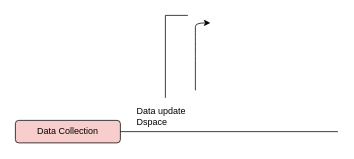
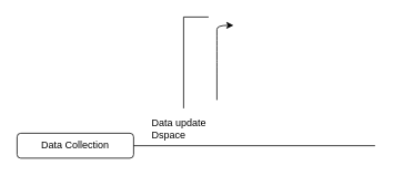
  <mxCell id="0" />
  <mxCell id="1" parent="0" />
- <mxCell id="2" value="Data Collection" style="rounded=1;whiteSpace=wrap;html=1;fillColor=#f8cecc;" vertex="1" parent="1"><mxGeometry x="20" y="160" width="140" height="30" as="geometry" /></mxCell>
+ <mxCell id="2" value="Data Collection" style="rounded=1;whiteSpace=wrap;html=1;" vertex="1" parent="1"><mxGeometry x="20" y="160" width="140" height="30" as="geometry" /></mxCell>
  <mxCell id="3" value="" style="endArrow=none;html=1;rounded=0;exitX=1;exitY=0.5;exitDx=0;exitDy=0;" edge="1" parent="1" source="2"><mxGeometry width="50" height="50" relative="1" as="geometry"><mxPoint x="310" y="290" as="sourcePoint" /><mxPoint x="450" y="175" as="targetPoint" /></mxGeometry></mxCell>
  <mxCell id="4" value="Data update&amp;nbsp;&lt;br&gt;Dspace" style="text;html=1;align=left;verticalAlign=middle;whiteSpace=wrap;rounded=0;" vertex="1" parent="1"><mxGeometry x="180" y="140" width="90" height="30" as="geometry" /></mxCell>
  <mxCell id="5" value="" style="endArrow=none;html=1;rounded=0;" edge="1" parent="1"><mxGeometry width="50" height="50" relative="1" as="geometry"><mxPoint x="220" y="130" as="sourcePoint" /><mxPoint x="250" y="20" as="targetPoint" /><Array as="points"><mxPoint x="220" y="20" /></Array></mxGeometry></mxCell>
  <mxCell id="6" value="" style="curved=1;endArrow=classic;html=1;rounded=0;" edge="1" parent="1"><mxGeometry width="50" height="50" relative="1" as="geometry"><mxPoint x="260" y="120" as="sourcePoint" /><mxPoint x="280" y="30" as="targetPoint" /><Array as="points"><mxPoint x="260" y="80" /><mxPoint x="260" y="70" /><mxPoint x="260" y="40" /><mxPoint x="260" y="30" /></Array></mxGeometry></mxCell>
